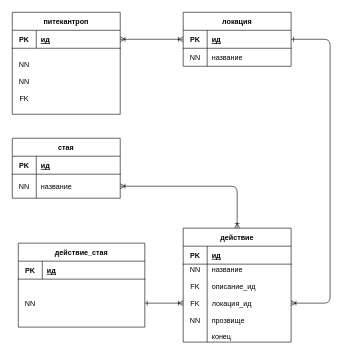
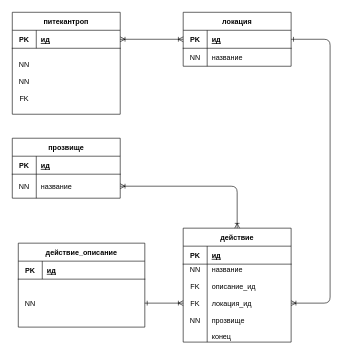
  <mxCell id="0" />
  <mxCell id="1" parent="0" />
  <mxCell id="2" value="питекантроп" style="shape=table;startSize=30;container=1;collapsible=1;childLayout=tableLayout;fixedRows=1;rowLines=0;fontStyle=1;align=center;resizeLast=1;" parent="1" vertex="1"><mxGeometry x="20" y="20" width="180" height="170" as="geometry"><mxRectangle x="489" y="290" width="110" height="170" as="alternateBounds" /></mxGeometry></mxCell>
  <mxCell id="3" value="" style="shape=partialRectangle;collapsible=0;dropTarget=0;pointerEvents=0;fillColor=none;top=0;left=0;bottom=1;right=0;points=[[0,0.5],[1,0.5]];portConstraint=eastwest;" parent="2" vertex="1"><mxGeometry y="30" width="180" height="30" as="geometry" /></mxCell>
  <mxCell id="4" value="PK" style="shape=partialRectangle;connectable=0;fillColor=none;top=0;left=0;bottom=0;right=0;fontStyle=1;overflow=hidden;" parent="3" vertex="1"><mxGeometry width="40" height="30" as="geometry"><mxRectangle width="40" height="30" as="alternateBounds" /></mxGeometry></mxCell>
  <mxCell id="5" value="ид" style="shape=partialRectangle;connectable=0;fillColor=none;top=0;left=0;bottom=0;right=0;align=left;spacingLeft=6;fontStyle=5;overflow=hidden;" parent="3" vertex="1"><mxGeometry x="40" width="140" height="30" as="geometry"><mxRectangle width="140" height="30" as="alternateBounds" /></mxGeometry></mxCell>
  <mxCell id="6" value="" style="shape=partialRectangle;collapsible=0;dropTarget=0;pointerEvents=0;fillColor=none;top=0;left=0;bottom=0;right=0;points=[[0,0.5],[1,0.5]];portConstraint=eastwest;" parent="2" vertex="1"><mxGeometry y="60" width="180" height="110" as="geometry" /></mxCell>
  <mxCell id="7" value="NN&#10;&#10;NN&#10;&#10;FK" style="shape=partialRectangle;connectable=0;fillColor=none;top=0;left=0;bottom=0;right=0;editable=1;overflow=hidden;fontStyle=0" parent="6" vertex="1"><mxGeometry width="40" height="110" as="geometry"><mxRectangle width="40" height="110" as="alternateBounds" /></mxGeometry></mxCell>
  <mxCell id="8" style="edgeStyle=none;rounded=0;orthogonalLoop=1;jettySize=auto;html=1;entryX=1;entryY=0.5;entryDx=0;entryDy=0;startArrow=ERoneToMany;startFill=0;endArrow=ERone;endFill=0;" edge="1" parent="2" source="2" target="3"><mxGeometry relative="1" as="geometry" /></mxCell>
  <mxCell id="9" value="локация" style="shape=table;startSize=30;container=1;collapsible=1;childLayout=tableLayout;fixedRows=1;rowLines=0;fontStyle=1;align=center;resizeLast=1;" parent="1" vertex="1"><mxGeometry x="305" y="20" width="180" height="90" as="geometry"><mxRectangle x="160" y="290" width="110" height="40" as="alternateBounds" /></mxGeometry></mxCell>
  <mxCell id="10" value="" style="shape=partialRectangle;collapsible=0;dropTarget=0;pointerEvents=0;fillColor=none;top=0;left=0;bottom=1;right=0;points=[[0,0.5],[1,0.5]];portConstraint=eastwest;" parent="9" vertex="1"><mxGeometry y="30" width="180" height="30" as="geometry" /></mxCell>
  <mxCell id="11" value="PK" style="shape=partialRectangle;connectable=0;fillColor=none;top=0;left=0;bottom=0;right=0;fontStyle=1;overflow=hidden;" parent="10" vertex="1"><mxGeometry width="40" height="30" as="geometry"><mxRectangle width="40" height="30" as="alternateBounds" /></mxGeometry></mxCell>
  <mxCell id="12" value="ид" style="shape=partialRectangle;connectable=0;fillColor=none;top=0;left=0;bottom=0;right=0;align=left;spacingLeft=6;fontStyle=5;overflow=hidden;" parent="10" vertex="1"><mxGeometry x="40" width="140" height="30" as="geometry"><mxRectangle width="140" height="30" as="alternateBounds" /></mxGeometry></mxCell>
  <mxCell id="13" value="" style="shape=partialRectangle;collapsible=0;dropTarget=0;pointerEvents=0;fillColor=none;top=0;left=0;bottom=0;right=0;points=[[0,0.5],[1,0.5]];portConstraint=eastwest;" parent="9" vertex="1"><mxGeometry y="60" width="180" height="30" as="geometry" /></mxCell>
  <mxCell id="14" value="NN" style="shape=partialRectangle;connectable=0;fillColor=none;top=0;left=0;bottom=0;right=0;editable=1;overflow=hidden;fontStyle=0" parent="13" vertex="1"><mxGeometry width="40" height="30" as="geometry"><mxRectangle width="40" height="30" as="alternateBounds" /></mxGeometry></mxCell>
  <mxCell id="15" value="название" style="shape=partialRectangle;connectable=0;fillColor=none;top=0;left=0;bottom=0;right=0;align=left;spacingLeft=6;overflow=hidden;" parent="13" vertex="1"><mxGeometry x="40" width="140" height="30" as="geometry"><mxRectangle width="140" height="30" as="alternateBounds" /></mxGeometry></mxCell>
  <mxCell id="16" value="действие" style="shape=table;startSize=30;container=1;collapsible=1;childLayout=tableLayout;fixedRows=1;rowLines=0;fontStyle=1;align=center;resizeLast=1;" parent="1" vertex="1"><mxGeometry x="305" y="380" width="180" height="190" as="geometry"><mxRectangle x="160" y="290" width="110" height="40" as="alternateBounds" /></mxGeometry></mxCell>
  <mxCell id="17" value="" style="shape=partialRectangle;collapsible=0;dropTarget=0;pointerEvents=0;fillColor=none;top=0;left=0;bottom=1;right=0;points=[[0,0.5],[1,0.5]];portConstraint=eastwest;" parent="16" vertex="1"><mxGeometry y="30" width="180" height="30" as="geometry" /></mxCell>
  <mxCell id="18" value="PK" style="shape=partialRectangle;connectable=0;fillColor=none;top=0;left=0;bottom=0;right=0;fontStyle=1;overflow=hidden;" parent="17" vertex="1"><mxGeometry width="40" height="30" as="geometry"><mxRectangle width="40" height="30" as="alternateBounds" /></mxGeometry></mxCell>
  <mxCell id="19" value="ид" style="shape=partialRectangle;connectable=0;fillColor=none;top=0;left=0;bottom=0;right=0;align=left;spacingLeft=6;fontStyle=5;overflow=hidden;" parent="17" vertex="1"><mxGeometry x="40" width="140" height="30" as="geometry"><mxRectangle width="140" height="30" as="alternateBounds" /></mxGeometry></mxCell>
  <mxCell id="20" value="" style="shape=partialRectangle;collapsible=0;dropTarget=0;pointerEvents=0;fillColor=none;top=0;left=0;bottom=0;right=0;points=[[0,0.5],[1,0.5]];portConstraint=eastwest;" parent="16" vertex="1"><mxGeometry y="60" width="180" height="130" as="geometry" /></mxCell>
  <mxCell id="21" value="NN&#10;&#10;FK&#10;&#10;FK&#10;&#10;NN&#10;&#10;" style="shape=partialRectangle;connectable=0;fillColor=none;top=0;left=0;bottom=0;right=0;editable=1;overflow=hidden;" parent="20" vertex="1"><mxGeometry width="40" height="130" as="geometry"><mxRectangle width="40" height="130" as="alternateBounds" /></mxGeometry></mxCell>
  <mxCell id="22" value="название&#10;&#10;описание_ид&#10;&#10;локация_ид&#10;&#10;прозвище &#10;&#10;конец" style="shape=partialRectangle;connectable=0;fillColor=none;top=0;left=0;bottom=0;right=0;align=left;spacingLeft=6;overflow=hidden;" parent="20" vertex="1"><mxGeometry x="40" width="140" height="130" as="geometry"><mxRectangle width="140" height="130" as="alternateBounds" /></mxGeometry></mxCell>
- <mxCell id="23" value="стая" style="shape=table;startSize=30;container=1;collapsible=1;childLayout=tableLayout;fixedRows=1;rowLines=0;fontStyle=1;align=center;resizeLast=1;" parent="1" vertex="1"><mxGeometry x="20" y="230" width="180" height="100" as="geometry"><mxRectangle x="240" y="290" width="110" height="100" as="alternateBounds" /></mxGeometry></mxCell>
+ <mxCell id="23" value="прозвище" style="shape=table;startSize=30;container=1;collapsible=1;childLayout=tableLayout;fixedRows=1;rowLines=0;fontStyle=1;align=center;resizeLast=1;" parent="1" vertex="1"><mxGeometry x="20" y="230" width="180" height="100" as="geometry"><mxRectangle x="240" y="290" width="110" height="100" as="alternateBounds" /></mxGeometry></mxCell>
  <mxCell id="24" value="" style="shape=partialRectangle;collapsible=0;dropTarget=0;pointerEvents=0;fillColor=none;top=0;left=0;bottom=1;right=0;points=[[0,0.5],[1,0.5]];portConstraint=eastwest;" parent="23" vertex="1"><mxGeometry y="30" width="180" height="30" as="geometry" /></mxCell>
  <mxCell id="25" value="PK" style="shape=partialRectangle;connectable=0;fillColor=none;top=0;left=0;bottom=0;right=0;fontStyle=1;overflow=hidden;" parent="24" vertex="1"><mxGeometry width="40" height="30" as="geometry"><mxRectangle width="40" height="30" as="alternateBounds" /></mxGeometry></mxCell>
  <mxCell id="26" value="ид" style="shape=partialRectangle;connectable=0;fillColor=none;top=0;left=0;bottom=0;right=0;align=left;spacingLeft=6;fontStyle=5;overflow=hidden;" parent="24" vertex="1"><mxGeometry x="40" width="140" height="30" as="geometry"><mxRectangle width="140" height="30" as="alternateBounds" /></mxGeometry></mxCell>
  <mxCell id="27" value="" style="shape=partialRectangle;collapsible=0;dropTarget=0;pointerEvents=0;fillColor=none;top=0;left=0;bottom=0;right=0;points=[[0,0.5],[1,0.5]];portConstraint=eastwest;" parent="23" vertex="1"><mxGeometry y="60" width="180" height="40" as="geometry" /></mxCell>
  <mxCell id="28" value="NN" style="shape=partialRectangle;connectable=0;fillColor=none;top=0;left=0;bottom=0;right=0;editable=1;overflow=hidden;fontStyle=0" parent="27" vertex="1"><mxGeometry width="40" height="40" as="geometry"><mxRectangle width="40" height="40" as="alternateBounds" /></mxGeometry></mxCell>
  <mxCell id="29" value="название" style="shape=partialRectangle;connectable=0;fillColor=none;top=0;left=0;bottom=0;right=0;align=left;spacingLeft=6;overflow=hidden;" parent="27" vertex="1"><mxGeometry x="40" width="140" height="40" as="geometry"><mxRectangle width="140" height="40" as="alternateBounds" /></mxGeometry></mxCell>
  <mxCell id="30" value="" style="edgeStyle=orthogonalEdgeStyle;fontSize=12;html=1;endArrow=ERoneToMany;startArrow=ERoneToMany;exitX=1;exitY=0.5;exitDx=0;exitDy=0;entryX=0;entryY=0.5;entryDx=0;entryDy=0;startFill=0;endFill=0;" parent="1" source="3" target="10" edge="1"><mxGeometry width="100" height="100" relative="1" as="geometry"><mxPoint x="370" y="210" as="sourcePoint" /><mxPoint x="470" y="110" as="targetPoint" /></mxGeometry></mxCell>
  <mxCell id="31" value="" style="fontSize=12;html=1;endArrow=ERone;startArrow=ERoneToMany;rounded=1;entryX=1;entryY=0.5;entryDx=0;entryDy=0;endFill=0;startFill=0;exitX=1;exitY=0.5;exitDx=0;exitDy=0;edgeStyle=orthogonalEdgeStyle;" parent="1" source="20" target="10" edge="1"><mxGeometry width="100" height="100" relative="1" as="geometry"><mxPoint x="670" y="340" as="sourcePoint" /><mxPoint x="440" y="100" as="targetPoint" /><Array as="points"><mxPoint x="550" y="505" /><mxPoint x="550" y="65" /></Array></mxGeometry></mxCell>
- <mxCell id="32" value="действие_стая" style="shape=table;startSize=30;container=1;collapsible=1;childLayout=tableLayout;fixedRows=1;rowLines=0;fontStyle=1;align=center;resizeLast=1;" parent="1" vertex="1"><mxGeometry x="30" y="405" width="211" height="140" as="geometry"><mxRectangle x="160" y="290" width="110" height="40" as="alternateBounds" /></mxGeometry></mxCell>
+ <mxCell id="32" value="действие_описание" style="shape=table;startSize=30;container=1;collapsible=1;childLayout=tableLayout;fixedRows=1;rowLines=0;fontStyle=1;align=center;resizeLast=1;" parent="1" vertex="1"><mxGeometry x="30" y="405" width="211" height="140" as="geometry"><mxRectangle x="160" y="290" width="110" height="40" as="alternateBounds" /></mxGeometry></mxCell>
  <mxCell id="33" value="" style="shape=partialRectangle;collapsible=0;dropTarget=0;pointerEvents=0;fillColor=none;top=0;left=0;bottom=1;right=0;points=[[0,0.5],[1,0.5]];portConstraint=eastwest;" parent="32" vertex="1"><mxGeometry y="30" width="211" height="30" as="geometry" /></mxCell>
  <mxCell id="34" value="PK" style="shape=partialRectangle;connectable=0;fillColor=none;top=0;left=0;bottom=0;right=0;fontStyle=1;overflow=hidden;" parent="33" vertex="1"><mxGeometry width="40" height="30" as="geometry"><mxRectangle width="40" height="30" as="alternateBounds" /></mxGeometry></mxCell>
  <mxCell id="35" value="ид" style="shape=partialRectangle;connectable=0;fillColor=none;top=0;left=0;bottom=0;right=0;align=left;spacingLeft=6;fontStyle=5;overflow=hidden;" parent="33" vertex="1"><mxGeometry x="40" width="171" height="30" as="geometry"><mxRectangle width="171" height="30" as="alternateBounds" /></mxGeometry></mxCell>
  <mxCell id="36" value="" style="shape=partialRectangle;collapsible=0;dropTarget=0;pointerEvents=0;fillColor=none;top=0;left=0;bottom=0;right=0;points=[[0,0.5],[1,0.5]];portConstraint=eastwest;" parent="32" vertex="1"><mxGeometry y="60" width="211" height="80" as="geometry" /></mxCell>
  <mxCell id="37" value="NN" style="shape=partialRectangle;connectable=0;fillColor=none;top=0;left=0;bottom=0;right=0;editable=1;overflow=hidden;" parent="36" vertex="1"><mxGeometry width="40" height="80" as="geometry"><mxRectangle width="40" height="80" as="alternateBounds" /></mxGeometry></mxCell>
  <mxCell id="38" value="" style="fontSize=12;html=1;endArrow=ERoneToMany;startArrow=ERone;elbow=vertical;endFill=0;startFill=0;exitX=1;exitY=0.5;exitDx=0;exitDy=0;entryX=0;entryY=0.5;entryDx=0;entryDy=0;" parent="1" source="36" target="20" edge="1"><mxGeometry width="100" height="100" relative="1" as="geometry"><mxPoint x="518.5" y="480" as="sourcePoint" /><mxPoint x="530" y="450" as="targetPoint" /></mxGeometry></mxCell>
  <mxCell id="39" value="" style="edgeStyle=orthogonalEdgeStyle;fontSize=12;html=1;endArrow=ERoneToMany;endFill=0;exitX=1;exitY=0.5;exitDx=0;exitDy=0;entryX=0.5;entryY=0;entryDx=0;entryDy=0;startArrow=ERoneToMany;startFill=0;" edge="1" parent="1" source="27" target="16"><mxGeometry width="100" height="100" relative="1" as="geometry"><mxPoint x="460" y="310" as="sourcePoint" /><mxPoint x="289.5" y="235" as="targetPoint" /></mxGeometry></mxCell>
